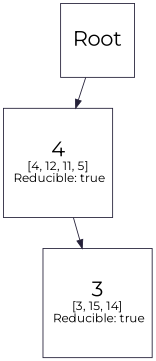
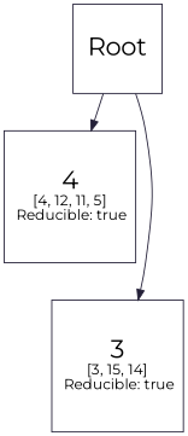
  digraph {
    color="#242038"
    fontname=Montserrat
    node [color="#242038" fontname=Montserrat shape=square]
    edge [color="#242038" fontname=Montserrat]
    n1 [label=<<font point-size="24.0"> Root </font>>]
    n2 [label=<<font point-size="24.0"> 4 </font><br/> [4, 12, 11, 5] <br/> Reducible: true>]
    n3 [label=<<font point-size="24.0"> 3 </font><br/> [3, 15, 14] <br/> Reducible: true>]
    n1 -> n2
-   n2 -> n3
+   n1 -> n3
  }
